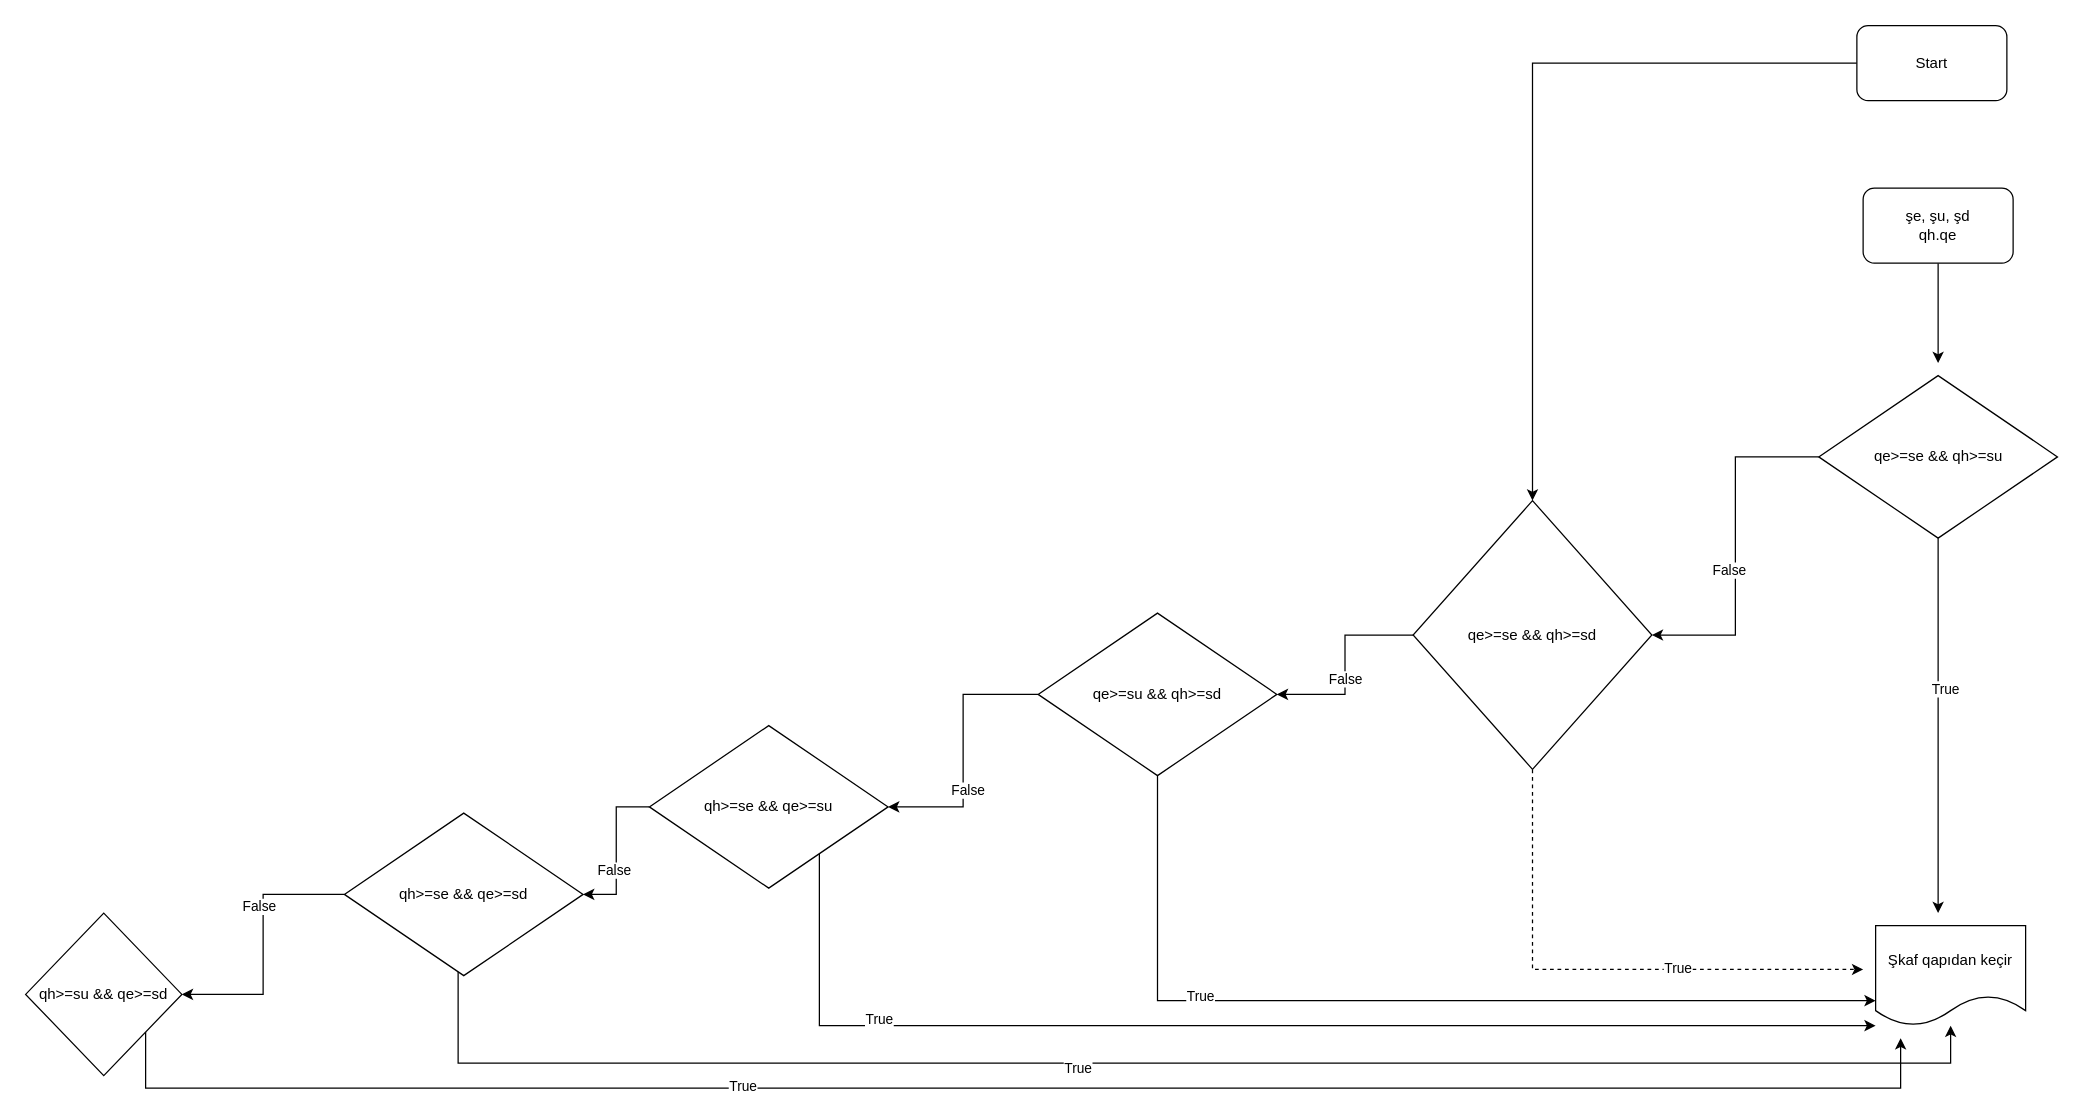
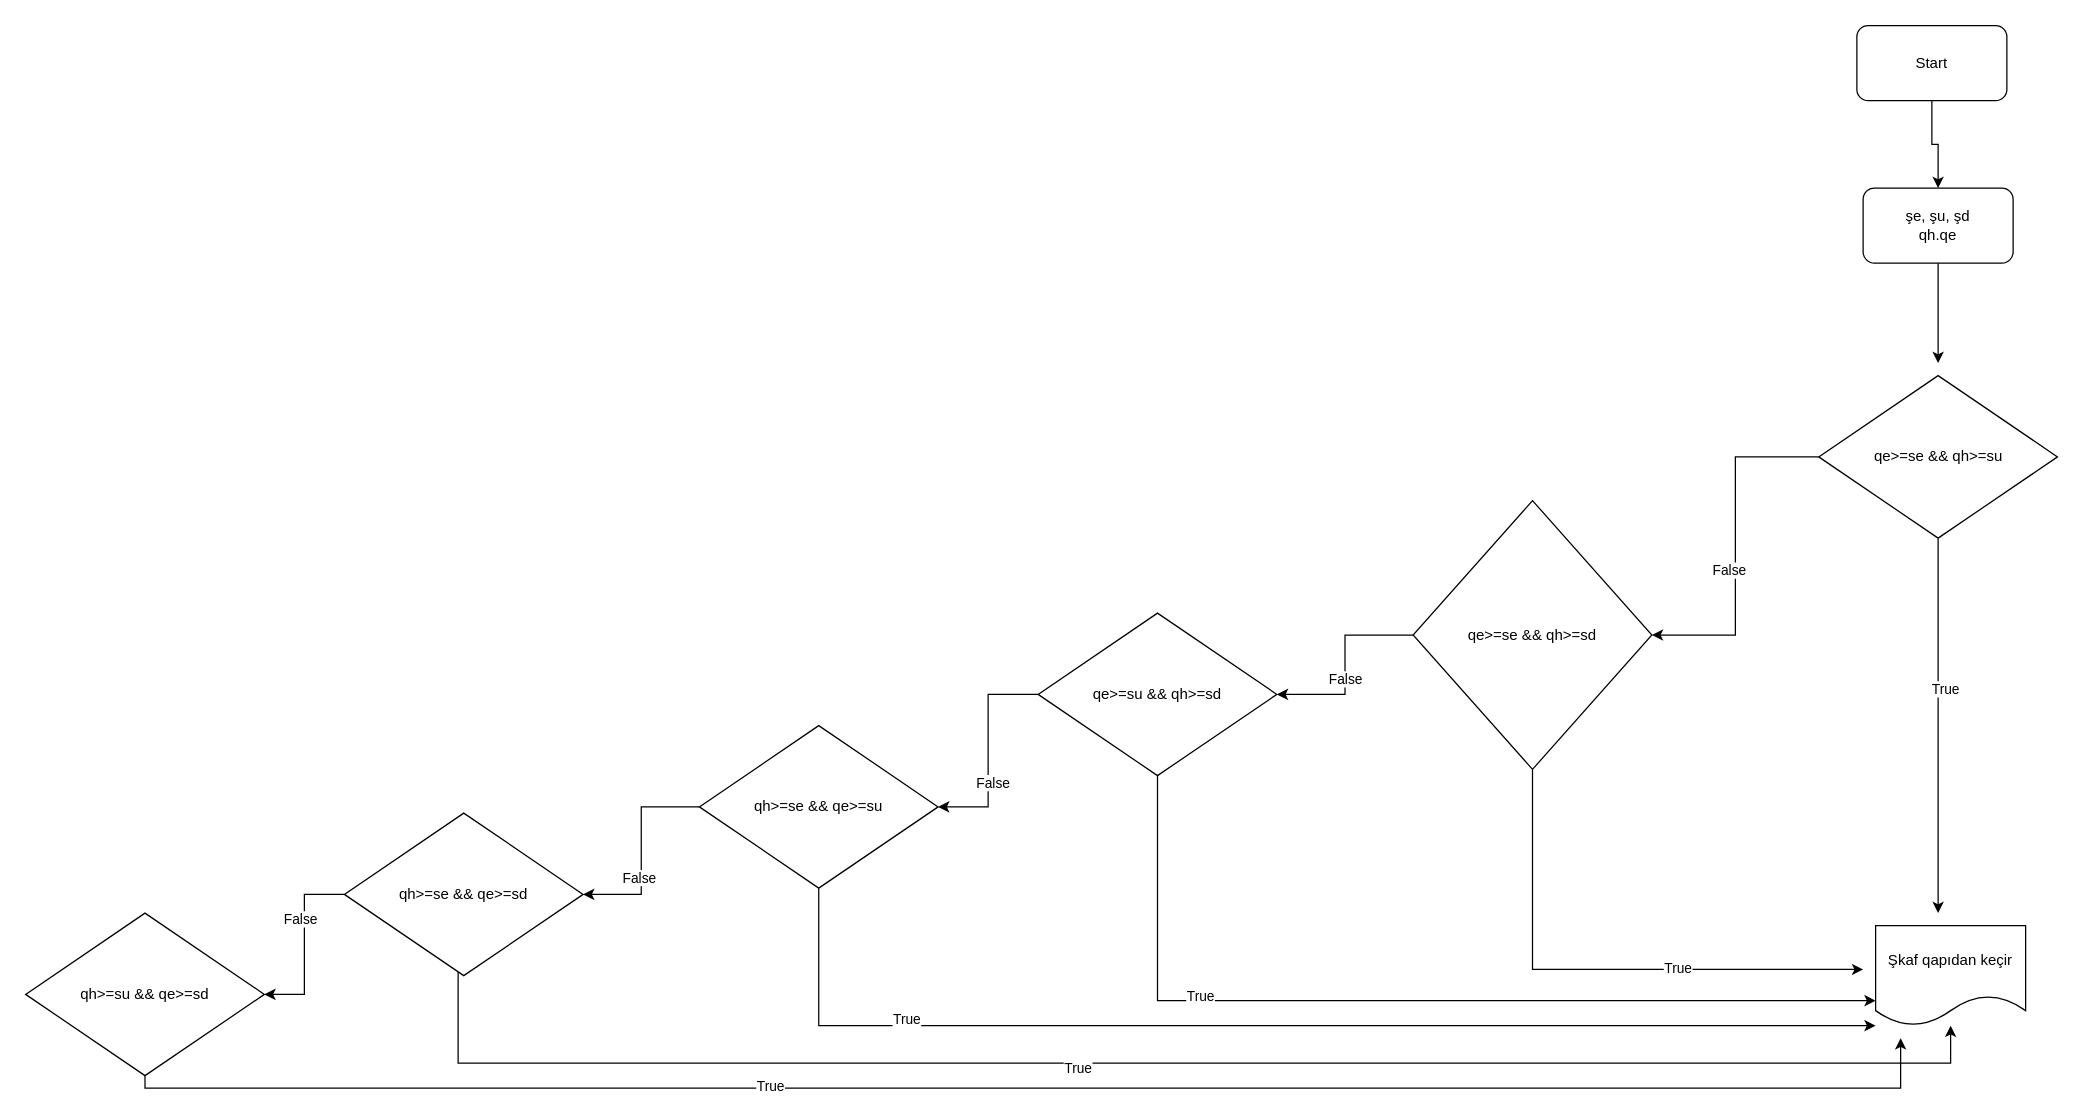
  <mxCell id="0" />
  <mxCell id="1" parent="0" />
- <mxCell id="2" value="" style="edgeStyle=orthogonalEdgeStyle;rounded=0;orthogonalLoop=1;jettySize=auto;html=1;" edge="1" parent="1" source="3" target="16"><mxGeometry relative="1" as="geometry" /></mxCell>
+ <mxCell id="2" value="" style="edgeStyle=orthogonalEdgeStyle;rounded=0;orthogonalLoop=1;jettySize=auto;html=1;" edge="1" parent="1" source="3" target="5"><mxGeometry relative="1" as="geometry" /></mxCell>
  <mxCell id="3" value="Start" style="rounded=1;whiteSpace=wrap;html=1;" vertex="1" parent="1"><mxGeometry x="1485" y="20" width="120" height="60" as="geometry" /></mxCell>
  <mxCell id="4" value="" style="edgeStyle=orthogonalEdgeStyle;rounded=0;orthogonalLoop=1;jettySize=auto;html=1;" edge="1" parent="1" source="5"><mxGeometry relative="1" as="geometry"><mxPoint x="1550" y="290" as="targetPoint" /></mxGeometry></mxCell>
  <mxCell id="5" value="şe, şu, şd&lt;br&gt;qh.qe" style="rounded=1;whiteSpace=wrap;html=1;" vertex="1" parent="1"><mxGeometry x="1490" y="150" width="120" height="60" as="geometry" /></mxCell>
  <mxCell id="6" value="" style="edgeStyle=orthogonalEdgeStyle;rounded=0;orthogonalLoop=1;jettySize=auto;html=1;" edge="1" parent="1" source="10" target="16"><mxGeometry relative="1" as="geometry" /></mxCell>
  <mxCell id="7" value="False" style="edgeLabel;html=1;align=center;verticalAlign=middle;resizable=0;points=[];" vertex="1" connectable="0" parent="6"><mxGeometry x="0.14" y="-5" relative="1" as="geometry"><mxPoint as="offset" /></mxGeometry></mxCell>
  <mxCell id="8" style="edgeStyle=orthogonalEdgeStyle;rounded=0;orthogonalLoop=1;jettySize=auto;html=1;" edge="1" parent="1" source="10"><mxGeometry relative="1" as="geometry"><mxPoint x="1550" y="730" as="targetPoint" /></mxGeometry></mxCell>
  <mxCell id="9" value="True" style="edgeLabel;html=1;align=center;verticalAlign=middle;resizable=0;points=[];" vertex="1" connectable="0" parent="8"><mxGeometry x="-0.201" y="5" relative="1" as="geometry"><mxPoint as="offset" /></mxGeometry></mxCell>
  <mxCell id="10" value="&lt;span&gt;qe&amp;gt;=se &amp;amp;&amp;amp; qh&amp;gt;=su&lt;br&gt;&lt;/span&gt;" style="rhombus;whiteSpace=wrap;html=1;" vertex="1" parent="1"><mxGeometry x="1454.5" y="300" width="191" height="130" as="geometry" /></mxCell>
  <mxCell id="11" value="Şkaf qapıdan keçir" style="shape=document;whiteSpace=wrap;html=1;boundedLbl=1;" vertex="1" parent="1"><mxGeometry x="1500" y="740" width="120" height="80" as="geometry" /></mxCell>
- <mxCell id="12" style="edgeStyle=orthogonalEdgeStyle;rounded=0;orthogonalLoop=1;jettySize=auto;html=1;entryX=-0.083;entryY=0.438;entryDx=0;entryDy=0;entryPerimeter=0;dashed=1;" edge="1" parent="1" source="16" target="11"><mxGeometry relative="1" as="geometry"><Array as="points"><mxPoint x="1226" y="775" /></Array></mxGeometry></mxCell>
+ <mxCell id="12" style="edgeStyle=orthogonalEdgeStyle;rounded=0;orthogonalLoop=1;jettySize=auto;html=1;entryX=-0.083;entryY=0.438;entryDx=0;entryDy=0;entryPerimeter=0;" edge="1" parent="1" source="16" target="11"><mxGeometry relative="1" as="geometry"><Array as="points"><mxPoint x="1226" y="775" /></Array></mxGeometry></mxCell>
  <mxCell id="13" value="True" style="edgeLabel;html=1;align=center;verticalAlign=middle;resizable=0;points=[];" vertex="1" connectable="0" parent="12"><mxGeometry x="0.3" y="2" relative="1" as="geometry"><mxPoint as="offset" /></mxGeometry></mxCell>
  <mxCell id="14" value="" style="edgeStyle=orthogonalEdgeStyle;rounded=0;orthogonalLoop=1;jettySize=auto;html=1;" edge="1" parent="1" source="16" target="21"><mxGeometry relative="1" as="geometry" /></mxCell>
  <mxCell id="15" value="False" style="edgeLabel;html=1;align=center;verticalAlign=middle;resizable=0;points=[];" vertex="1" connectable="0" parent="14"><mxGeometry x="0.156" relative="1" as="geometry"><mxPoint y="-1" as="offset" /></mxGeometry></mxCell>
  <mxCell id="16" value="&lt;span&gt;qe&amp;gt;=se &amp;amp;&amp;amp; qh&amp;gt;=sd&lt;br&gt;&lt;/span&gt;" style="rhombus;whiteSpace=wrap;html=1;" vertex="1" parent="1"><mxGeometry x="1130" y="400" width="191" height="215" as="geometry" /></mxCell>
  <mxCell id="17" value="" style="edgeStyle=orthogonalEdgeStyle;rounded=0;orthogonalLoop=1;jettySize=auto;html=1;" edge="1" parent="1" source="21" target="26"><mxGeometry relative="1" as="geometry" /></mxCell>
  <mxCell id="18" value="False" style="edgeLabel;html=1;align=center;verticalAlign=middle;resizable=0;points=[];" vertex="1" connectable="0" parent="17"><mxGeometry x="0.284" y="3" relative="1" as="geometry"><mxPoint y="1" as="offset" /></mxGeometry></mxCell>
  <mxCell id="19" style="edgeStyle=orthogonalEdgeStyle;rounded=0;orthogonalLoop=1;jettySize=auto;html=1;entryX=0;entryY=0.75;entryDx=0;entryDy=0;" edge="1" parent="1" source="21" target="11"><mxGeometry relative="1" as="geometry"><Array as="points"><mxPoint x="926" y="800" /></Array></mxGeometry></mxCell>
  <mxCell id="20" value="True" style="edgeLabel;html=1;align=center;verticalAlign=middle;resizable=0;points=[];" vertex="1" connectable="0" parent="19"><mxGeometry x="-0.433" y="4" relative="1" as="geometry"><mxPoint as="offset" /></mxGeometry></mxCell>
  <mxCell id="21" value="&lt;span&gt;qe&amp;gt;=su &amp;amp;&amp;amp; qh&amp;gt;=sd&lt;br&gt;&lt;/span&gt;" style="rhombus;whiteSpace=wrap;html=1;" vertex="1" parent="1"><mxGeometry x="830" y="490" width="191" height="130" as="geometry" /></mxCell>
  <mxCell id="22" value="" style="edgeStyle=orthogonalEdgeStyle;rounded=0;orthogonalLoop=1;jettySize=auto;html=1;" edge="1" parent="1" source="26" target="31"><mxGeometry relative="1" as="geometry" /></mxCell>
  <mxCell id="23" value="False" style="edgeLabel;html=1;align=center;verticalAlign=middle;resizable=0;points=[];" vertex="1" connectable="0" parent="22"><mxGeometry x="0.275" y="-2" relative="1" as="geometry"><mxPoint y="-1" as="offset" /></mxGeometry></mxCell>
  <mxCell id="24" style="edgeStyle=orthogonalEdgeStyle;rounded=0;orthogonalLoop=1;jettySize=auto;html=1;" edge="1" parent="1" source="26" target="11"><mxGeometry relative="1" as="geometry"><Array as="points"><mxPoint x="655" y="820" /></Array></mxGeometry></mxCell>
  <mxCell id="25" value="True" style="edgeLabel;html=1;align=center;verticalAlign=middle;resizable=0;points=[];" vertex="1" connectable="0" parent="24"><mxGeometry x="-0.625" y="6" relative="1" as="geometry"><mxPoint x="1" as="offset" /></mxGeometry></mxCell>
- <mxCell id="26" value="qh&amp;gt;=se &amp;amp;&amp;amp; qe&amp;gt;=su&lt;span&gt;&lt;br&gt;&lt;/span&gt;" style="rhombus;whiteSpace=wrap;html=1;" vertex="1" parent="1"><mxGeometry x="519" y="580" width="191" height="130" as="geometry" /></mxCell>
+ <mxCell id="26" value="qh&amp;gt;=se &amp;amp;&amp;amp; qe&amp;gt;=su&lt;span&gt;&lt;br&gt;&lt;/span&gt;" style="rhombus;whiteSpace=wrap;html=1;" vertex="1" parent="1"><mxGeometry x="559" y="580" width="191" height="130" as="geometry" /></mxCell>
  <mxCell id="27" value="" style="edgeStyle=orthogonalEdgeStyle;rounded=0;orthogonalLoop=1;jettySize=auto;html=1;" edge="1" parent="1" source="31" target="34"><mxGeometry relative="1" as="geometry" /></mxCell>
  <mxCell id="28" value="False" style="edgeLabel;html=1;align=center;verticalAlign=middle;resizable=0;points=[];" vertex="1" connectable="0" parent="27"><mxGeometry x="-0.294" y="-4" relative="1" as="geometry"><mxPoint as="offset" /></mxGeometry></mxCell>
  <mxCell id="29" style="edgeStyle=orthogonalEdgeStyle;rounded=0;orthogonalLoop=1;jettySize=auto;html=1;" edge="1" parent="1" source="31" target="11"><mxGeometry relative="1" as="geometry"><Array as="points"><mxPoint x="366" y="850" /><mxPoint x="1560" y="850" /></Array></mxGeometry></mxCell>
  <mxCell id="30" value="True" style="edgeLabel;html=1;align=center;verticalAlign=middle;resizable=0;points=[];" vertex="1" connectable="0" parent="29"><mxGeometry x="-0.122" y="-3" relative="1" as="geometry"><mxPoint as="offset" /></mxGeometry></mxCell>
  <mxCell id="31" value="&lt;span&gt;qh&amp;gt;=se &amp;amp;&amp;amp; qe&amp;gt;=sd&lt;br&gt;&lt;/span&gt;" style="rhombus;whiteSpace=wrap;html=1;" vertex="1" parent="1"><mxGeometry x="275" y="650" width="191" height="130" as="geometry" /></mxCell>
  <mxCell id="32" style="edgeStyle=orthogonalEdgeStyle;rounded=0;orthogonalLoop=1;jettySize=auto;html=1;" edge="1" parent="1" source="34"><mxGeometry relative="1" as="geometry"><mxPoint x="1520" y="830" as="targetPoint" /><Array as="points"><mxPoint x="116" y="870" /><mxPoint x="1520" y="870" /></Array></mxGeometry></mxCell>
  <mxCell id="33" value="True" style="edgeLabel;html=1;align=center;verticalAlign=middle;resizable=0;points=[];" vertex="1" connectable="0" parent="32"><mxGeometry x="-0.299" y="2" relative="1" as="geometry"><mxPoint as="offset" /></mxGeometry></mxCell>
- <mxCell id="34" value="qh&amp;gt;=su &amp;amp;&amp;amp; qe&amp;gt;=sd&lt;span&gt;&lt;br&gt;&lt;/span&gt;" style="rhombus;whiteSpace=wrap;html=1;" vertex="1" parent="1"><mxGeometry x="20" y="730" width="125" height="130" as="geometry" /></mxCell>
+ <mxCell id="34" value="qh&amp;gt;=su &amp;amp;&amp;amp; qe&amp;gt;=sd&lt;span&gt;&lt;br&gt;&lt;/span&gt;" style="rhombus;whiteSpace=wrap;html=1;" vertex="1" parent="1"><mxGeometry x="20" y="730" width="191" height="130" as="geometry" /></mxCell>
